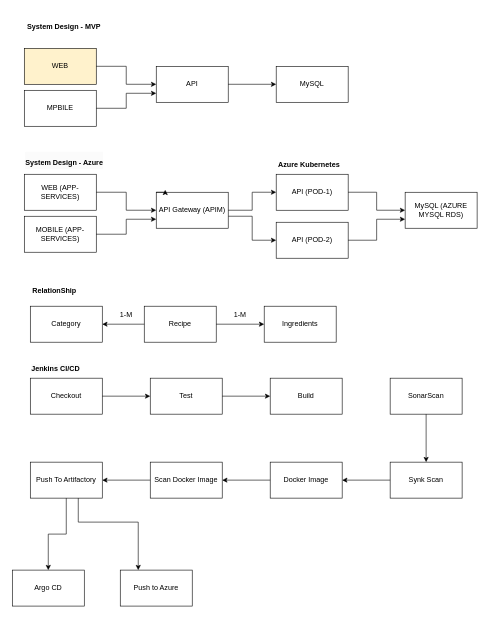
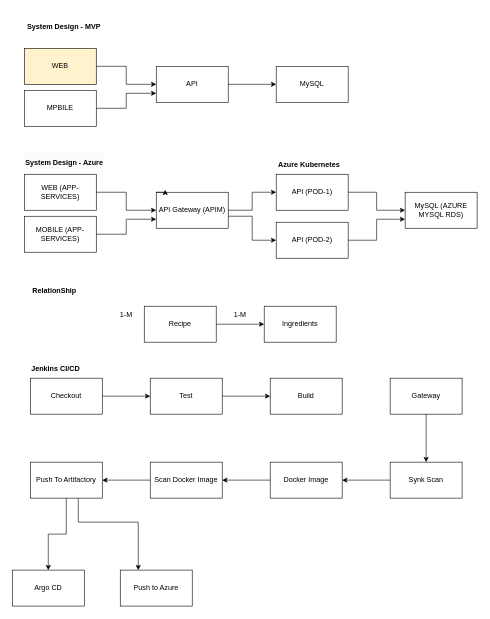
  <mxCell id="0" />
  <mxCell id="1" parent="0" />
  <mxCell id="2" value="" style="group" vertex="1" connectable="0" parent="1"><mxGeometry x="40" y="80" width="540" height="130" as="geometry" /></mxCell>
  <mxCell id="3" value="WEB" style="rounded=0;whiteSpace=wrap;html=1;fillColor=#fff2cc;" vertex="1" parent="2"><mxGeometry width="120" height="60" as="geometry" /></mxCell>
  <mxCell id="4" value="MPBILE" style="rounded=0;whiteSpace=wrap;html=1;" vertex="1" parent="2"><mxGeometry y="70" width="120" height="60" as="geometry" /></mxCell>
  <mxCell id="5" value="API" style="rounded=0;whiteSpace=wrap;html=1;" vertex="1" parent="2"><mxGeometry x="220" y="30" width="120" height="60" as="geometry" /></mxCell>
  <mxCell id="6" style="edgeStyle=orthogonalEdgeStyle;rounded=0;orthogonalLoop=1;jettySize=auto;html=1;entryX=0;entryY=0.5;entryDx=0;entryDy=0;" edge="1" parent="2" source="3" target="5"><mxGeometry relative="1" as="geometry" /></mxCell>
  <mxCell id="7" style="edgeStyle=orthogonalEdgeStyle;rounded=0;orthogonalLoop=1;jettySize=auto;html=1;entryX=0;entryY=0.75;entryDx=0;entryDy=0;" edge="1" parent="2" source="4" target="5"><mxGeometry relative="1" as="geometry" /></mxCell>
  <mxCell id="8" value="MySQL" style="whiteSpace=wrap;html=1;rounded=0;" vertex="1" parent="2"><mxGeometry x="420" y="30" width="120" height="60" as="geometry" /></mxCell>
  <mxCell id="9" value="" style="edgeStyle=orthogonalEdgeStyle;rounded=0;orthogonalLoop=1;jettySize=auto;html=1;" edge="1" parent="2" source="5" target="8"><mxGeometry relative="1" as="geometry" /></mxCell>
  <mxCell id="10" value="" style="group" vertex="1" connectable="0" parent="1"><mxGeometry x="40" y="290" width="755" height="160" as="geometry" /></mxCell>
  <mxCell id="11" value="" style="group" vertex="1" connectable="0" parent="10"><mxGeometry width="540" height="160" as="geometry" /></mxCell>
  <mxCell id="12" value="WEB (APP-SERVICES)" style="rounded=0;whiteSpace=wrap;html=1;" vertex="1" parent="11"><mxGeometry width="120" height="60" as="geometry" /></mxCell>
  <mxCell id="13" value="MOBILE (APP-SERVICES)" style="rounded=0;whiteSpace=wrap;html=1;" vertex="1" parent="11"><mxGeometry y="70" width="120" height="60" as="geometry" /></mxCell>
  <mxCell id="14" style="edgeStyle=orthogonalEdgeStyle;rounded=0;orthogonalLoop=1;jettySize=auto;html=1;entryX=0;entryY=0.5;entryDx=0;entryDy=0;" edge="1" parent="11" source="15" target="20"><mxGeometry relative="1" as="geometry"><Array as="points"><mxPoint x="380" y="70" /><mxPoint x="380" y="110" /></Array></mxGeometry></mxCell>
  <mxCell id="15" value="API Gateway (APIM)" style="rounded=0;whiteSpace=wrap;html=1;" vertex="1" parent="11"><mxGeometry x="220" y="30" width="120" height="60" as="geometry" /></mxCell>
  <mxCell id="16" style="edgeStyle=orthogonalEdgeStyle;rounded=0;orthogonalLoop=1;jettySize=auto;html=1;entryX=0;entryY=0.5;entryDx=0;entryDy=0;" edge="1" parent="11" source="12" target="15"><mxGeometry relative="1" as="geometry" /></mxCell>
  <mxCell id="17" style="edgeStyle=orthogonalEdgeStyle;rounded=0;orthogonalLoop=1;jettySize=auto;html=1;entryX=0;entryY=0.75;entryDx=0;entryDy=0;" edge="1" parent="11" source="13" target="15"><mxGeometry relative="1" as="geometry" /></mxCell>
  <mxCell id="18" value="API (POD-1)" style="whiteSpace=wrap;html=1;rounded=0;" vertex="1" parent="11"><mxGeometry x="420" width="120" height="60" as="geometry" /></mxCell>
  <mxCell id="19" value="" style="edgeStyle=orthogonalEdgeStyle;rounded=0;orthogonalLoop=1;jettySize=auto;html=1;" edge="1" parent="11" source="15" target="18"><mxGeometry relative="1" as="geometry" /></mxCell>
  <mxCell id="20" value="API (POD-2)" style="whiteSpace=wrap;html=1;rounded=0;" vertex="1" parent="11"><mxGeometry x="420" y="80" width="120" height="60" as="geometry" /></mxCell>
  <mxCell id="21" style="edgeStyle=orthogonalEdgeStyle;rounded=0;orthogonalLoop=1;jettySize=auto;html=1;exitX=0;exitY=0;exitDx=0;exitDy=0;entryX=0.125;entryY=-0.067;entryDx=0;entryDy=0;entryPerimeter=0;" edge="1" parent="11" source="15" target="15"><mxGeometry relative="1" as="geometry" /></mxCell>
  <mxCell id="22" value="MySQL (AZURE MYSQL RDS)" style="whiteSpace=wrap;html=1;rounded=0;" vertex="1" parent="10"><mxGeometry x="635" y="30" width="120" height="60" as="geometry" /></mxCell>
  <mxCell id="23" value="" style="edgeStyle=orthogonalEdgeStyle;rounded=0;orthogonalLoop=1;jettySize=auto;html=1;" edge="1" parent="10" source="18" target="22"><mxGeometry relative="1" as="geometry" /></mxCell>
  <mxCell id="24" style="edgeStyle=orthogonalEdgeStyle;rounded=0;orthogonalLoop=1;jettySize=auto;html=1;entryX=0;entryY=0.75;entryDx=0;entryDy=0;" edge="1" parent="10" source="20" target="22"><mxGeometry relative="1" as="geometry" /></mxCell>
  <mxCell id="25" value="&lt;h1&gt;&lt;b style=&quot;border-color: var(--border-color); font-size: 12px; text-align: center;&quot;&gt;System Design - MVP&lt;/b&gt;&lt;br&gt;&lt;/h1&gt;" style="text;html=1;strokeColor=none;fillColor=none;spacing=5;spacingTop=-20;whiteSpace=wrap;overflow=hidden;rounded=0;" vertex="1" parent="1"><mxGeometry x="40" y="20" width="190" height="120" as="geometry" /></mxCell>
  <mxCell id="26" value="&lt;h1 style=&quot;border-color: var(--border-color); color: rgb(0, 0, 0); font-family: Helvetica; font-style: normal; font-variant-ligatures: normal; font-variant-caps: normal; letter-spacing: normal; orphans: 2; text-align: left; text-indent: 0px; text-transform: none; widows: 2; word-spacing: 0px; -webkit-text-stroke-width: 0px; background-color: rgb(251, 251, 251); text-decoration-thickness: initial; text-decoration-style: initial; text-decoration-color: initial;&quot;&gt;&lt;b style=&quot;border-color: var(--border-color); font-size: 12px; text-align: center;&quot;&gt;System Design - Azure&lt;/b&gt;&lt;br&gt;&lt;/h1&gt;" style="text;whiteSpace=wrap;html=1;" vertex="1" parent="1"><mxGeometry x="40" y="230" width="320" height="80" as="geometry" /></mxCell>
  <mxCell id="27" value="&lt;b&gt;Azure Kubernetes&lt;/b&gt;" style="text;html=1;strokeColor=none;fillColor=none;align=center;verticalAlign=middle;whiteSpace=wrap;rounded=0;" vertex="1" parent="1"><mxGeometry x="450" y="260" width="130" height="30" as="geometry" /></mxCell>
  <mxCell id="28" value="" style="group" vertex="1" connectable="0" parent="1"><mxGeometry x="40" y="470" width="520" height="100" as="geometry" /></mxCell>
  <mxCell id="29" value="" style="group" vertex="1" connectable="0" parent="28"><mxGeometry x="10" y="40" width="510" height="60" as="geometry" /></mxCell>
  <mxCell id="30" value="Recipe" style="rounded=0;whiteSpace=wrap;html=1;" vertex="1" parent="29"><mxGeometry x="190" width="120" height="60" as="geometry" /></mxCell>
  <mxCell id="31" value="Ingredients" style="whiteSpace=wrap;html=1;rounded=0;" vertex="1" parent="29"><mxGeometry x="390" width="120" height="60" as="geometry" /></mxCell>
  <mxCell id="32" value="" style="edgeStyle=orthogonalEdgeStyle;rounded=0;orthogonalLoop=1;jettySize=auto;html=1;" edge="1" parent="29" source="30" target="31"><mxGeometry relative="1" as="geometry" /></mxCell>
  <mxCell id="33" value="1-M" style="text;html=1;strokeColor=none;fillColor=none;align=center;verticalAlign=middle;whiteSpace=wrap;rounded=0;" vertex="1" parent="29"><mxGeometry x="320" width="60" height="30" as="geometry" /></mxCell>
- <mxCell id="34" value="Category" style="whiteSpace=wrap;html=1;rounded=0;" vertex="1" parent="29"><mxGeometry width="120" height="60" as="geometry" /></mxCell>
- <mxCell id="35" value="" style="edgeStyle=orthogonalEdgeStyle;rounded=0;orthogonalLoop=1;jettySize=auto;html=1;" edge="1" parent="29" source="30" target="34"><mxGeometry relative="1" as="geometry" /></mxCell>
  <mxCell id="36" value="1-M" style="text;html=1;strokeColor=none;fillColor=none;align=center;verticalAlign=middle;whiteSpace=wrap;rounded=0;" vertex="1" parent="29"><mxGeometry x="130" width="60" height="30" as="geometry" /></mxCell>
  <mxCell id="37" value="&lt;b&gt;RelationShip&lt;/b&gt;" style="text;html=1;align=center;verticalAlign=middle;resizable=0;points=[];autosize=1;strokeColor=none;fillColor=none;" vertex="1" parent="28"><mxGeometry width="100" height="30" as="geometry" /></mxCell>
  <mxCell id="38" value="&lt;b style=&quot;border-color: var(--border-color); color: rgb(0, 0, 0); font-family: Helvetica; font-size: 12px; font-style: normal; font-variant-ligatures: normal; font-variant-caps: normal; letter-spacing: normal; orphans: 2; text-align: center; text-indent: 0px; text-transform: none; widows: 2; word-spacing: 0px; -webkit-text-stroke-width: 0px; background-color: rgb(251, 251, 251); text-decoration-thickness: initial; text-decoration-style: initial; text-decoration-color: initial;&quot;&gt;Jenkins CI/CD&lt;/b&gt;" style="text;whiteSpace=wrap;html=1;" vertex="1" parent="1"><mxGeometry x="50" y="600" width="110" height="40" as="geometry" /></mxCell>
  <mxCell id="39" value="" style="group" vertex="1" connectable="0" parent="1"><mxGeometry x="50" y="630" width="720" height="200" as="geometry" /></mxCell>
  <mxCell id="40" value="Checkout" style="rounded=0;whiteSpace=wrap;html=1;" vertex="1" parent="39"><mxGeometry width="120" height="60" as="geometry" /></mxCell>
  <mxCell id="41" value="Test" style="rounded=0;whiteSpace=wrap;html=1;" vertex="1" parent="39"><mxGeometry x="200" width="120" height="60" as="geometry" /></mxCell>
  <mxCell id="42" value="" style="edgeStyle=orthogonalEdgeStyle;rounded=0;orthogonalLoop=1;jettySize=auto;html=1;" edge="1" parent="39" source="40" target="41"><mxGeometry relative="1" as="geometry" /></mxCell>
  <mxCell id="43" value="Build" style="rounded=0;whiteSpace=wrap;html=1;" vertex="1" parent="39"><mxGeometry x="400" width="120" height="60" as="geometry" /></mxCell>
  <mxCell id="44" value="" style="edgeStyle=orthogonalEdgeStyle;rounded=0;orthogonalLoop=1;jettySize=auto;html=1;" edge="1" parent="39" source="41" target="43"><mxGeometry relative="1" as="geometry" /></mxCell>
- <mxCell id="45" value="SonarScan" style="rounded=0;whiteSpace=wrap;html=1;" vertex="1" parent="39"><mxGeometry x="600" width="120" height="60" as="geometry" /></mxCell>
+ <mxCell id="45" value="Gateway" style="rounded=0;whiteSpace=wrap;html=1;" vertex="1" parent="39"><mxGeometry x="600" width="120" height="60" as="geometry" /></mxCell>
  <mxCell id="46" value="Synk Scan" style="rounded=0;whiteSpace=wrap;html=1;" vertex="1" parent="39"><mxGeometry x="600" y="140" width="120" height="60" as="geometry" /></mxCell>
  <mxCell id="47" value="" style="edgeStyle=orthogonalEdgeStyle;rounded=0;orthogonalLoop=1;jettySize=auto;html=1;" edge="1" parent="39" source="45" target="46"><mxGeometry relative="1" as="geometry" /></mxCell>
  <mxCell id="48" value="Docker Image" style="rounded=0;whiteSpace=wrap;html=1;" vertex="1" parent="39"><mxGeometry x="400" y="140" width="120" height="60" as="geometry" /></mxCell>
  <mxCell id="49" value="" style="edgeStyle=orthogonalEdgeStyle;rounded=0;orthogonalLoop=1;jettySize=auto;html=1;" edge="1" parent="39" source="46" target="48"><mxGeometry relative="1" as="geometry" /></mxCell>
  <mxCell id="50" value="Scan Docker Image" style="rounded=0;whiteSpace=wrap;html=1;" vertex="1" parent="39"><mxGeometry x="200" y="140" width="120" height="60" as="geometry" /></mxCell>
  <mxCell id="51" value="" style="edgeStyle=orthogonalEdgeStyle;rounded=0;orthogonalLoop=1;jettySize=auto;html=1;" edge="1" parent="39" source="48" target="50"><mxGeometry relative="1" as="geometry" /></mxCell>
  <mxCell id="52" value="Push To Artifactory" style="rounded=0;whiteSpace=wrap;html=1;" vertex="1" parent="39"><mxGeometry y="140" width="120" height="60" as="geometry" /></mxCell>
  <mxCell id="53" value="" style="edgeStyle=orthogonalEdgeStyle;rounded=0;orthogonalLoop=1;jettySize=auto;html=1;" edge="1" parent="39" source="50" target="52"><mxGeometry relative="1" as="geometry" /></mxCell>
  <mxCell id="54" value="Push to Azure" style="rounded=0;whiteSpace=wrap;html=1;" vertex="1" parent="1"><mxGeometry x="200" y="950" width="120" height="60" as="geometry" /></mxCell>
  <mxCell id="55" value="Argo CD" style="whiteSpace=wrap;html=1;rounded=0;" vertex="1" parent="1"><mxGeometry x="20" y="950" width="120" height="60" as="geometry" /></mxCell>
  <mxCell id="56" style="edgeStyle=orthogonalEdgeStyle;rounded=0;orthogonalLoop=1;jettySize=auto;html=1;" edge="1" parent="1" source="52" target="55"><mxGeometry relative="1" as="geometry" /></mxCell>
  <mxCell id="57" style="edgeStyle=orthogonalEdgeStyle;rounded=0;orthogonalLoop=1;jettySize=auto;html=1;entryX=0.25;entryY=0;entryDx=0;entryDy=0;" edge="1" parent="1" source="52" target="54"><mxGeometry relative="1" as="geometry"><Array as="points"><mxPoint x="130" y="870" /><mxPoint x="230" y="870" /></Array></mxGeometry></mxCell>
